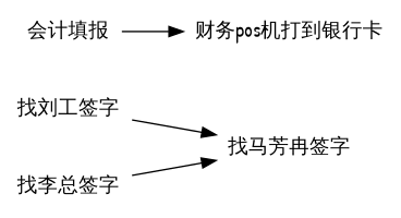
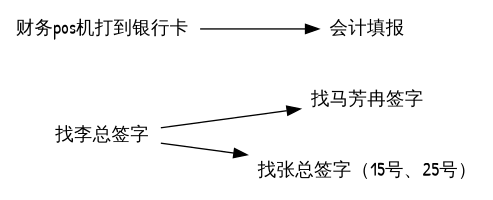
  digraph {
    fontname="Patrick Hand"
    rankdir=LR
    node [fontname="Patrick Hand" shape=plaintext]
    edge [fontname="Patrick Hand"]
-   "找刘工签字"
    "找马芳冉签字"
    "找李总签字"
+   "找张总签字（15号、25号）"
    "会计填报"
    "财务pos机打到银行卡"
-   "找刘工签字" -> "找马芳冉签字"
    "找李总签字" -> "找马芳冉签字"
-   "会计填报" -> "财务pos机打到银行卡"
+   "找李总签字" -> "找张总签字（15号、25号）"
+   "财务pos机打到银行卡" -> "会计填报"
  }
